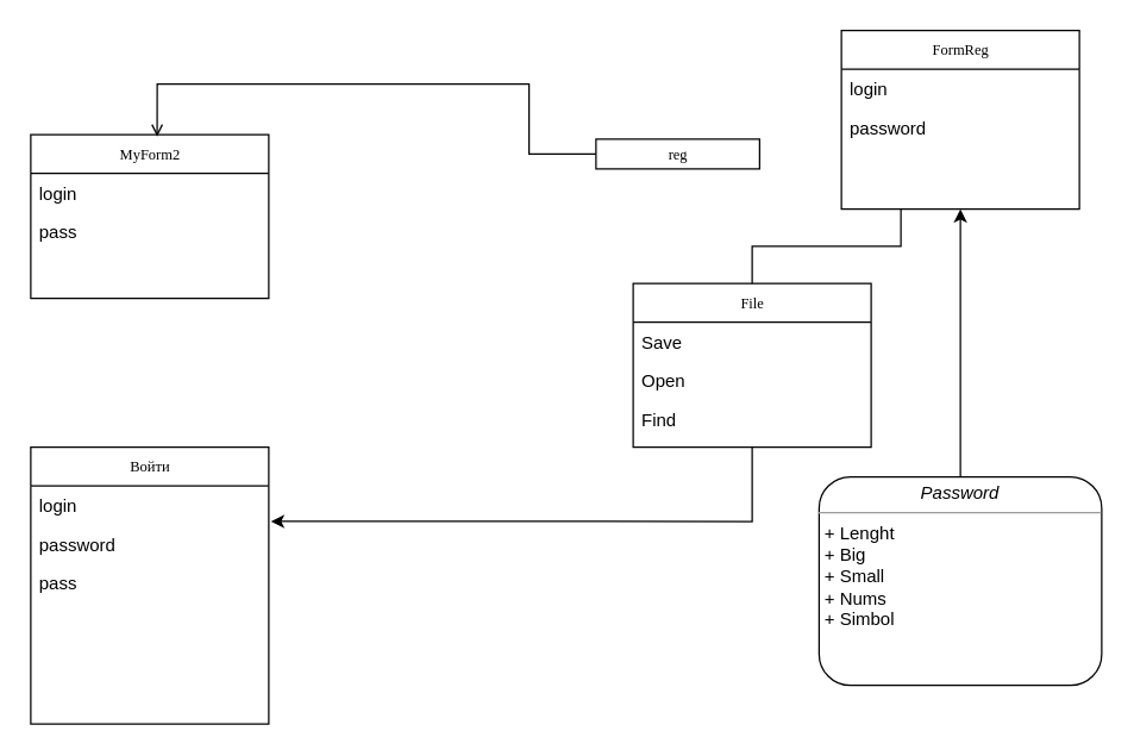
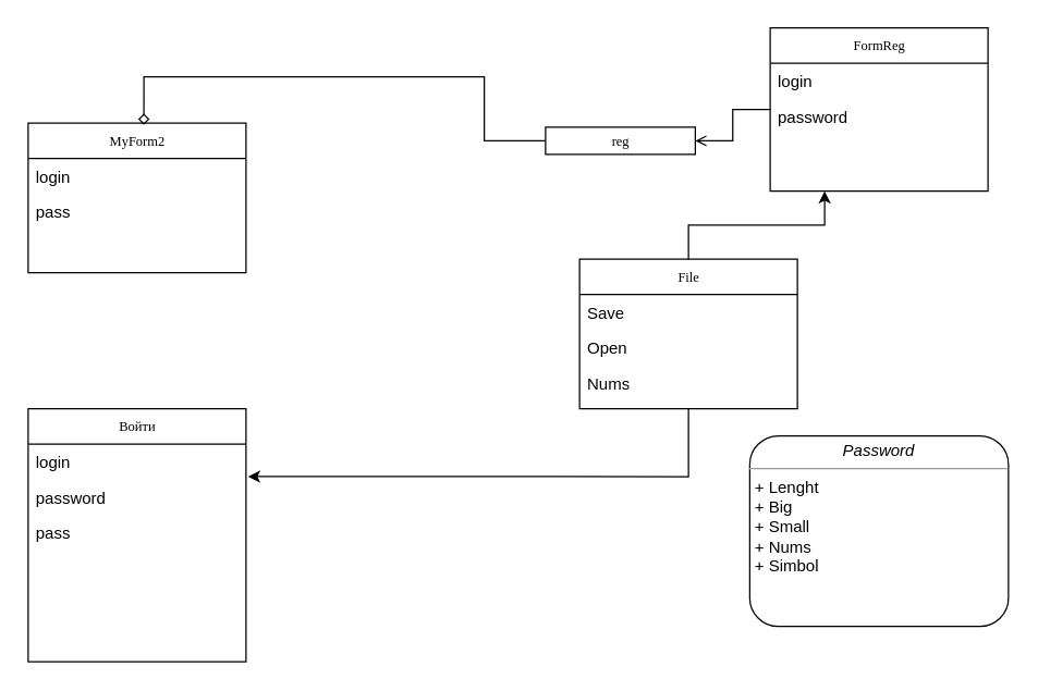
  <mxCell id="0" />
  <mxCell id="1" parent="0" />
  <mxCell id="2" value="FormReg" style="swimlane;html=1;fontStyle=0;childLayout=stackLayout;horizontal=1;startSize=26;fillColor=none;horizontalStack=0;resizeParent=1;resizeLast=0;collapsible=1;marginBottom=0;swimlaneFillColor=#ffffff;rounded=0;shadow=0;comic=0;labelBackgroundColor=none;strokeWidth=1;fontFamily=Verdana;fontSize=10;align=center;" parent="1" vertex="1"><mxGeometry x="565" width="160" height="120" as="geometry" y="20" /></mxCell>
  <mxCell id="3" value="login" style="text;html=1;strokeColor=none;fillColor=none;align=left;verticalAlign=top;spacingLeft=4;spacingRight=4;whiteSpace=wrap;overflow=hidden;rotatable=0;points=[[0,0.5],[1,0.5]];portConstraint=eastwest;" parent="2" vertex="1"><mxGeometry y="26" width="160" height="26" as="geometry" /></mxCell>
  <mxCell id="4" value="password" style="text;html=1;strokeColor=none;fillColor=none;align=left;verticalAlign=top;spacingLeft=4;spacingRight=4;whiteSpace=wrap;overflow=hidden;rotatable=0;points=[[0,0.5],[1,0.5]];portConstraint=eastwest;" parent="2" vertex="1"><mxGeometry y="52" width="160" height="26" as="geometry" /></mxCell>
  <mxCell id="5" value="MyForm2" style="swimlane;html=1;fontStyle=0;childLayout=stackLayout;horizontal=1;startSize=26;fillColor=none;horizontalStack=0;resizeParent=1;resizeLast=0;collapsible=1;marginBottom=0;swimlaneFillColor=#ffffff;rounded=0;shadow=0;comic=0;labelBackgroundColor=none;strokeWidth=1;fontFamily=Verdana;fontSize=10;align=center;" parent="1" vertex="1"><mxGeometry x="20" y="90" width="160" height="110" as="geometry" /></mxCell>
  <mxCell id="6" value="login" style="text;html=1;strokeColor=none;fillColor=none;align=left;verticalAlign=top;spacingLeft=4;spacingRight=4;whiteSpace=wrap;overflow=hidden;rotatable=0;points=[[0,0.5],[1,0.5]];portConstraint=eastwest;" parent="5" vertex="1"><mxGeometry y="26" width="160" height="26" as="geometry" /></mxCell>
  <mxCell id="7" value="pass" style="text;html=1;strokeColor=none;fillColor=none;align=left;verticalAlign=top;spacingLeft=4;spacingRight=4;whiteSpace=wrap;overflow=hidden;rotatable=0;points=[[0,0.5],[1,0.5]];portConstraint=eastwest;" parent="5" vertex="1"><mxGeometry y="52" width="160" height="26" as="geometry" /></mxCell>
  <mxCell id="8" style="edgeStyle=orthogonalEdgeStyle;rounded=0;orthogonalLoop=1;jettySize=auto;html=1;exitX=0.5;exitY=1;exitDx=0;exitDy=0;entryX=1.009;entryY=-0.082;entryDx=0;entryDy=0;entryPerimeter=0;" edge="1" parent="1" source="10" target="21"><mxGeometry relative="1" as="geometry"><mxPoint x="505" y="280" as="targetPoint" /></mxGeometry></mxCell>
- <mxCell id="9" style="edgeStyle=orthogonalEdgeStyle;rounded=0;orthogonalLoop=1;jettySize=auto;html=1;entryX=0.25;entryY=1;entryDx=0;entryDy=0;endArrow=none;" edge="1" parent="1" source="10" target="2"><mxGeometry relative="1" as="geometry" /></mxCell>
+ <mxCell id="9" style="edgeStyle=orthogonalEdgeStyle;rounded=0;orthogonalLoop=1;jettySize=auto;html=1;entryX=0.25;entryY=1;entryDx=0;entryDy=0;" edge="1" parent="1" source="10" target="2"><mxGeometry relative="1" as="geometry" /></mxCell>
  <mxCell id="10" value="File" style="swimlane;html=1;fontStyle=0;childLayout=stackLayout;horizontal=1;startSize=26;fillColor=none;horizontalStack=0;resizeParent=1;resizeLast=0;collapsible=1;marginBottom=0;swimlaneFillColor=#ffffff;rounded=0;shadow=0;comic=0;labelBackgroundColor=none;strokeWidth=1;fontFamily=Verdana;fontSize=10;align=center;" parent="1" vertex="1"><mxGeometry x="425" y="190" width="160" height="110" as="geometry" /></mxCell>
  <mxCell id="11" value="Save" style="text;html=1;strokeColor=none;fillColor=none;align=left;verticalAlign=top;spacingLeft=4;spacingRight=4;whiteSpace=wrap;overflow=hidden;rotatable=0;points=[[0,0.5],[1,0.5]];portConstraint=eastwest;" parent="10" vertex="1"><mxGeometry y="26" width="160" height="26" as="geometry" /></mxCell>
  <mxCell id="12" value="Open" style="text;html=1;strokeColor=none;fillColor=none;align=left;verticalAlign=top;spacingLeft=4;spacingRight=4;whiteSpace=wrap;overflow=hidden;rotatable=0;points=[[0,0.5],[1,0.5]];portConstraint=eastwest;" parent="10" vertex="1"><mxGeometry y="52" width="160" height="26" as="geometry" /></mxCell>
- <mxCell id="13" value="Find" style="text;html=1;strokeColor=none;fillColor=none;align=left;verticalAlign=top;spacingLeft=4;spacingRight=4;whiteSpace=wrap;overflow=hidden;rotatable=0;points=[[0,0.5],[1,0.5]];portConstraint=eastwest;" vertex="1" parent="10"><mxGeometry y="78" width="160" height="28" as="geometry" /></mxCell>
- <mxCell id="14" style="edgeStyle=orthogonalEdgeStyle;rounded=0;orthogonalLoop=1;jettySize=auto;html=1;entryX=0.5;entryY=1;entryDx=0;entryDy=0;" edge="1" parent="1" source="15" target="2"><mxGeometry relative="1" as="geometry" /></mxCell>
+ <mxCell id="13" value="Nums" style="text;html=1;strokeColor=none;fillColor=none;align=left;verticalAlign=top;spacingLeft=4;spacingRight=4;whiteSpace=wrap;overflow=hidden;rotatable=0;points=[[0,0.5],[1,0.5]];portConstraint=eastwest;" vertex="1" parent="10"><mxGeometry y="78" width="160" height="28" as="geometry" /></mxCell>
  <mxCell id="15" value="&lt;p style=&quot;margin:0px;margin-top:4px;text-align:center;&quot;&gt;&lt;i&gt;Password&lt;/i&gt;&lt;/p&gt;&lt;hr size=&quot;1&quot;&gt;&lt;p style=&quot;margin:0px;margin-left:4px;&quot;&gt;+ Lenght&lt;/p&gt;&lt;p style=&quot;margin:0px;margin-left:4px;&quot;&gt;+ Big&lt;/p&gt;&lt;p style=&quot;border-color: var(--border-color); margin: 0px 0px 0px 4px;&quot;&gt;+ Small&lt;/p&gt;&lt;p style=&quot;border-color: var(--border-color); margin: 0px 0px 0px 4px;&quot;&gt;+ Nums&lt;/p&gt;&lt;p style=&quot;border-color: var(--border-color); margin: 0px 0px 0px 4px;&quot;&gt;+ Simbol&lt;/p&gt;&lt;p style=&quot;border-color: var(--border-color); margin: 0px 0px 0px 4px;&quot;&gt;&lt;br&gt;&lt;/p&gt;&lt;p style=&quot;margin:0px;margin-left:4px;&quot;&gt;&lt;br&gt;&lt;/p&gt;" style="verticalAlign=top;align=left;overflow=fill;fontSize=12;fontFamily=Helvetica;html=1;shadow=0;comic=0;labelBackgroundColor=none;strokeWidth=1;rounded=1;" parent="1" vertex="1"><mxGeometry x="550" y="320" width="190" height="140" as="geometry" /></mxCell>
  <mxCell id="16" value="reg" style="html=1;rounded=0;shadow=0;comic=0;labelBackgroundColor=none;strokeWidth=1;fontFamily=Verdana;fontSize=10;align=center;direction=west;" parent="1" vertex="1"><mxGeometry x="400" y="93" width="110" height="20" as="geometry" /></mxCell>
- <mxCell id="17" style="edgeStyle=orthogonalEdgeStyle;rounded=0;orthogonalLoop=1;jettySize=auto;html=1;entryX=0.531;entryY=0.012;entryDx=0;entryDy=0;entryPerimeter=0;endArrow=open;endFill=0;" edge="1" parent="1" source="16" target="5"><mxGeometry relative="1" as="geometry"><mxPoint x="195" y="100" as="targetPoint" /><Array as="points"><mxPoint x="355" y="56" /><mxPoint x="105" y="56" /></Array></mxGeometry></mxCell>
+ <mxCell id="17" style="edgeStyle=orthogonalEdgeStyle;rounded=0;orthogonalLoop=1;jettySize=auto;html=1;entryX=0.531;entryY=0.012;entryDx=0;entryDy=0;entryPerimeter=0;endArrow=diamond;endFill=0;" edge="1" parent="1" source="16" target="5"><mxGeometry relative="1" as="geometry"><mxPoint x="195" y="100" as="targetPoint" /><Array as="points"><mxPoint x="355" y="56" /><mxPoint x="105" y="56" /></Array></mxGeometry></mxCell>
+ <mxCell id="18" style="edgeStyle=orthogonalEdgeStyle;rounded=0;orthogonalLoop=1;jettySize=auto;html=1;entryX=0;entryY=0.5;entryDx=0;entryDy=0;endArrow=open;endFill=0;" edge="1" parent="1" source="2" target="16"><mxGeometry relative="1" as="geometry"><mxPoint x="405" y="120" as="targetPoint" /></mxGeometry></mxCell>
  <mxCell id="19" value="Войти" style="swimlane;html=1;fontStyle=0;childLayout=stackLayout;horizontal=1;startSize=26;fillColor=none;horizontalStack=0;resizeParent=1;resizeLast=0;collapsible=1;marginBottom=0;swimlaneFillColor=#ffffff;rounded=0;shadow=0;comic=0;labelBackgroundColor=none;strokeWidth=1;fontFamily=Verdana;fontSize=10;align=center;" vertex="1" parent="1"><mxGeometry x="20" y="300" width="160" height="186" as="geometry" /></mxCell>
  <mxCell id="20" value="login" style="text;html=1;strokeColor=none;fillColor=none;align=left;verticalAlign=top;spacingLeft=4;spacingRight=4;whiteSpace=wrap;overflow=hidden;rotatable=0;points=[[0,0.5],[1,0.5]];portConstraint=eastwest;" vertex="1" parent="19"><mxGeometry y="26" width="160" height="26" as="geometry" /></mxCell>
  <mxCell id="21" value="password" style="text;html=1;strokeColor=none;fillColor=none;align=left;verticalAlign=top;spacingLeft=4;spacingRight=4;whiteSpace=wrap;overflow=hidden;rotatable=0;points=[[0,0.5],[1,0.5]];portConstraint=eastwest;" vertex="1" parent="19"><mxGeometry y="52" width="160" height="26" as="geometry" /></mxCell>
  <mxCell id="22" value="pass" style="text;html=1;strokeColor=none;fillColor=none;align=left;verticalAlign=top;spacingLeft=4;spacingRight=4;whiteSpace=wrap;overflow=hidden;rotatable=0;points=[[0,0.5],[1,0.5]];portConstraint=eastwest;" vertex="1" parent="19"><mxGeometry y="78" width="160" height="26" as="geometry" /></mxCell>
